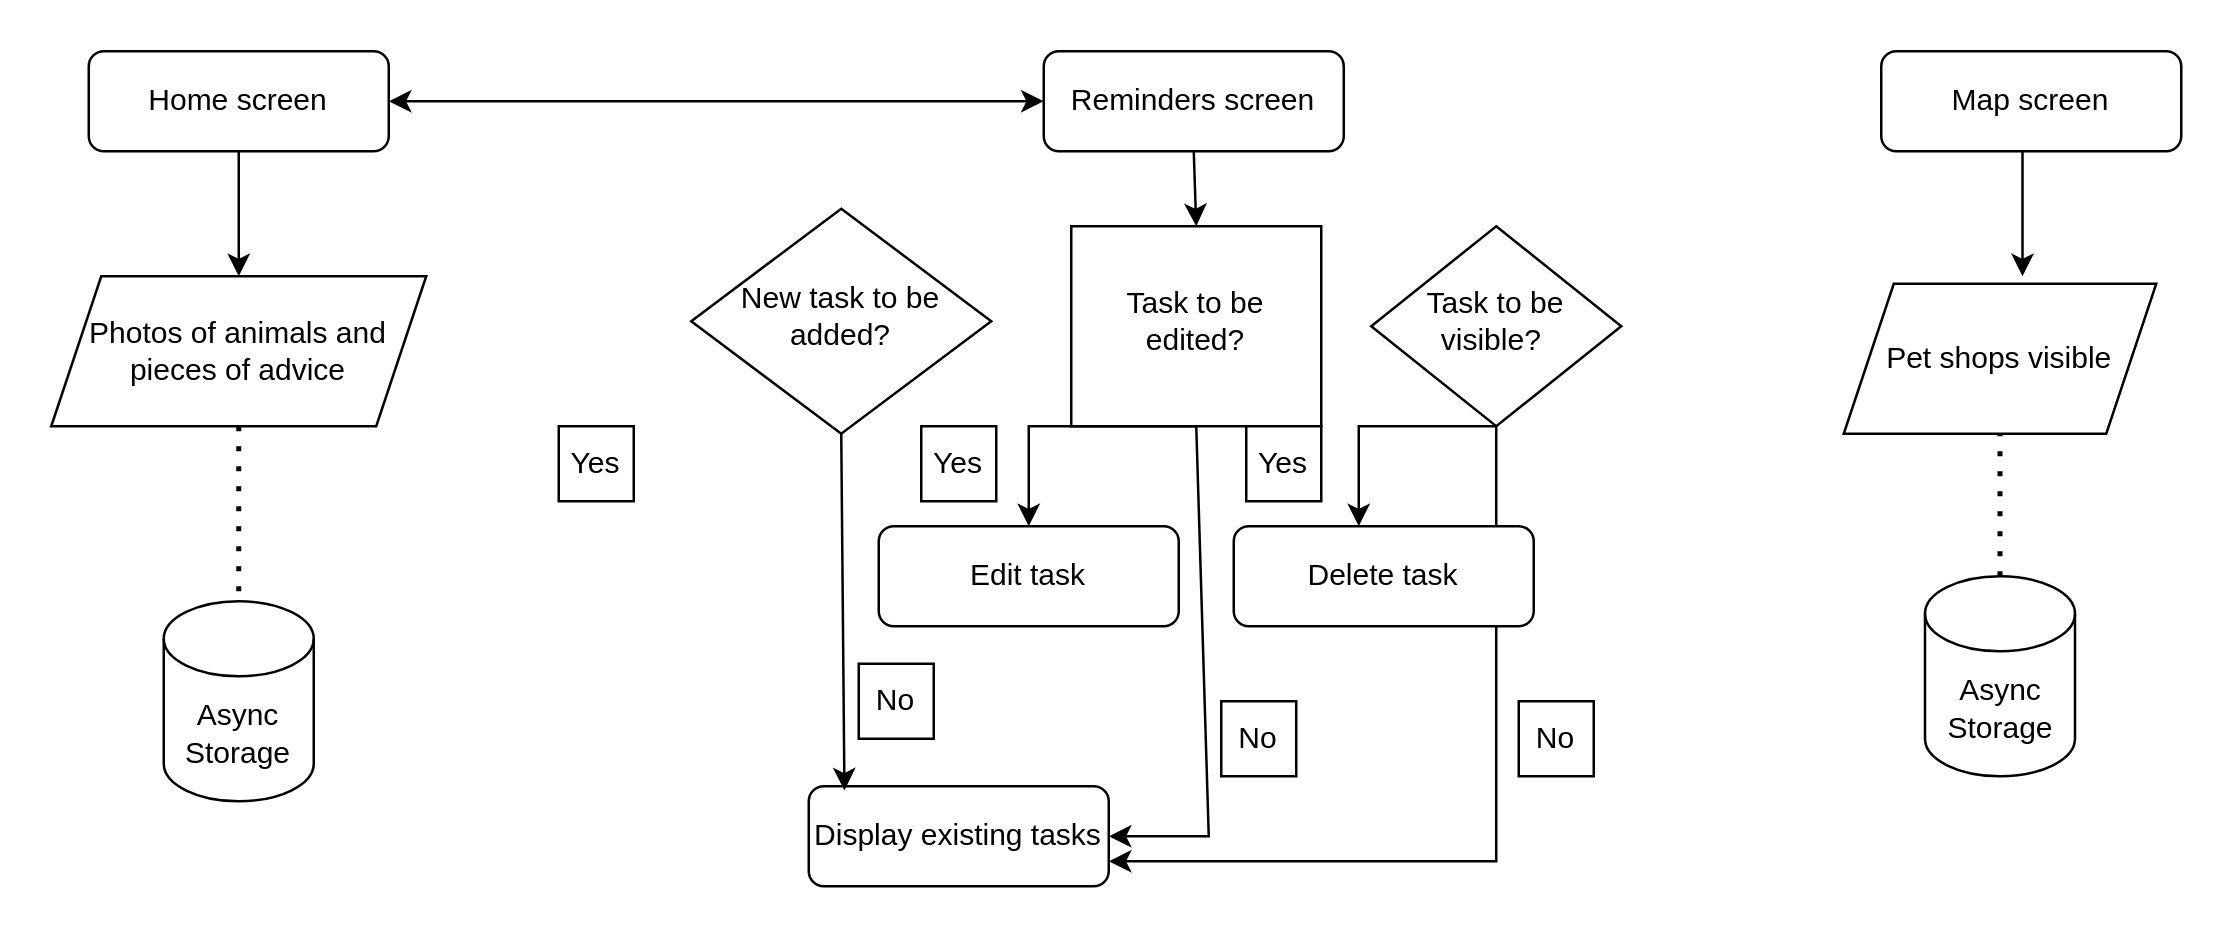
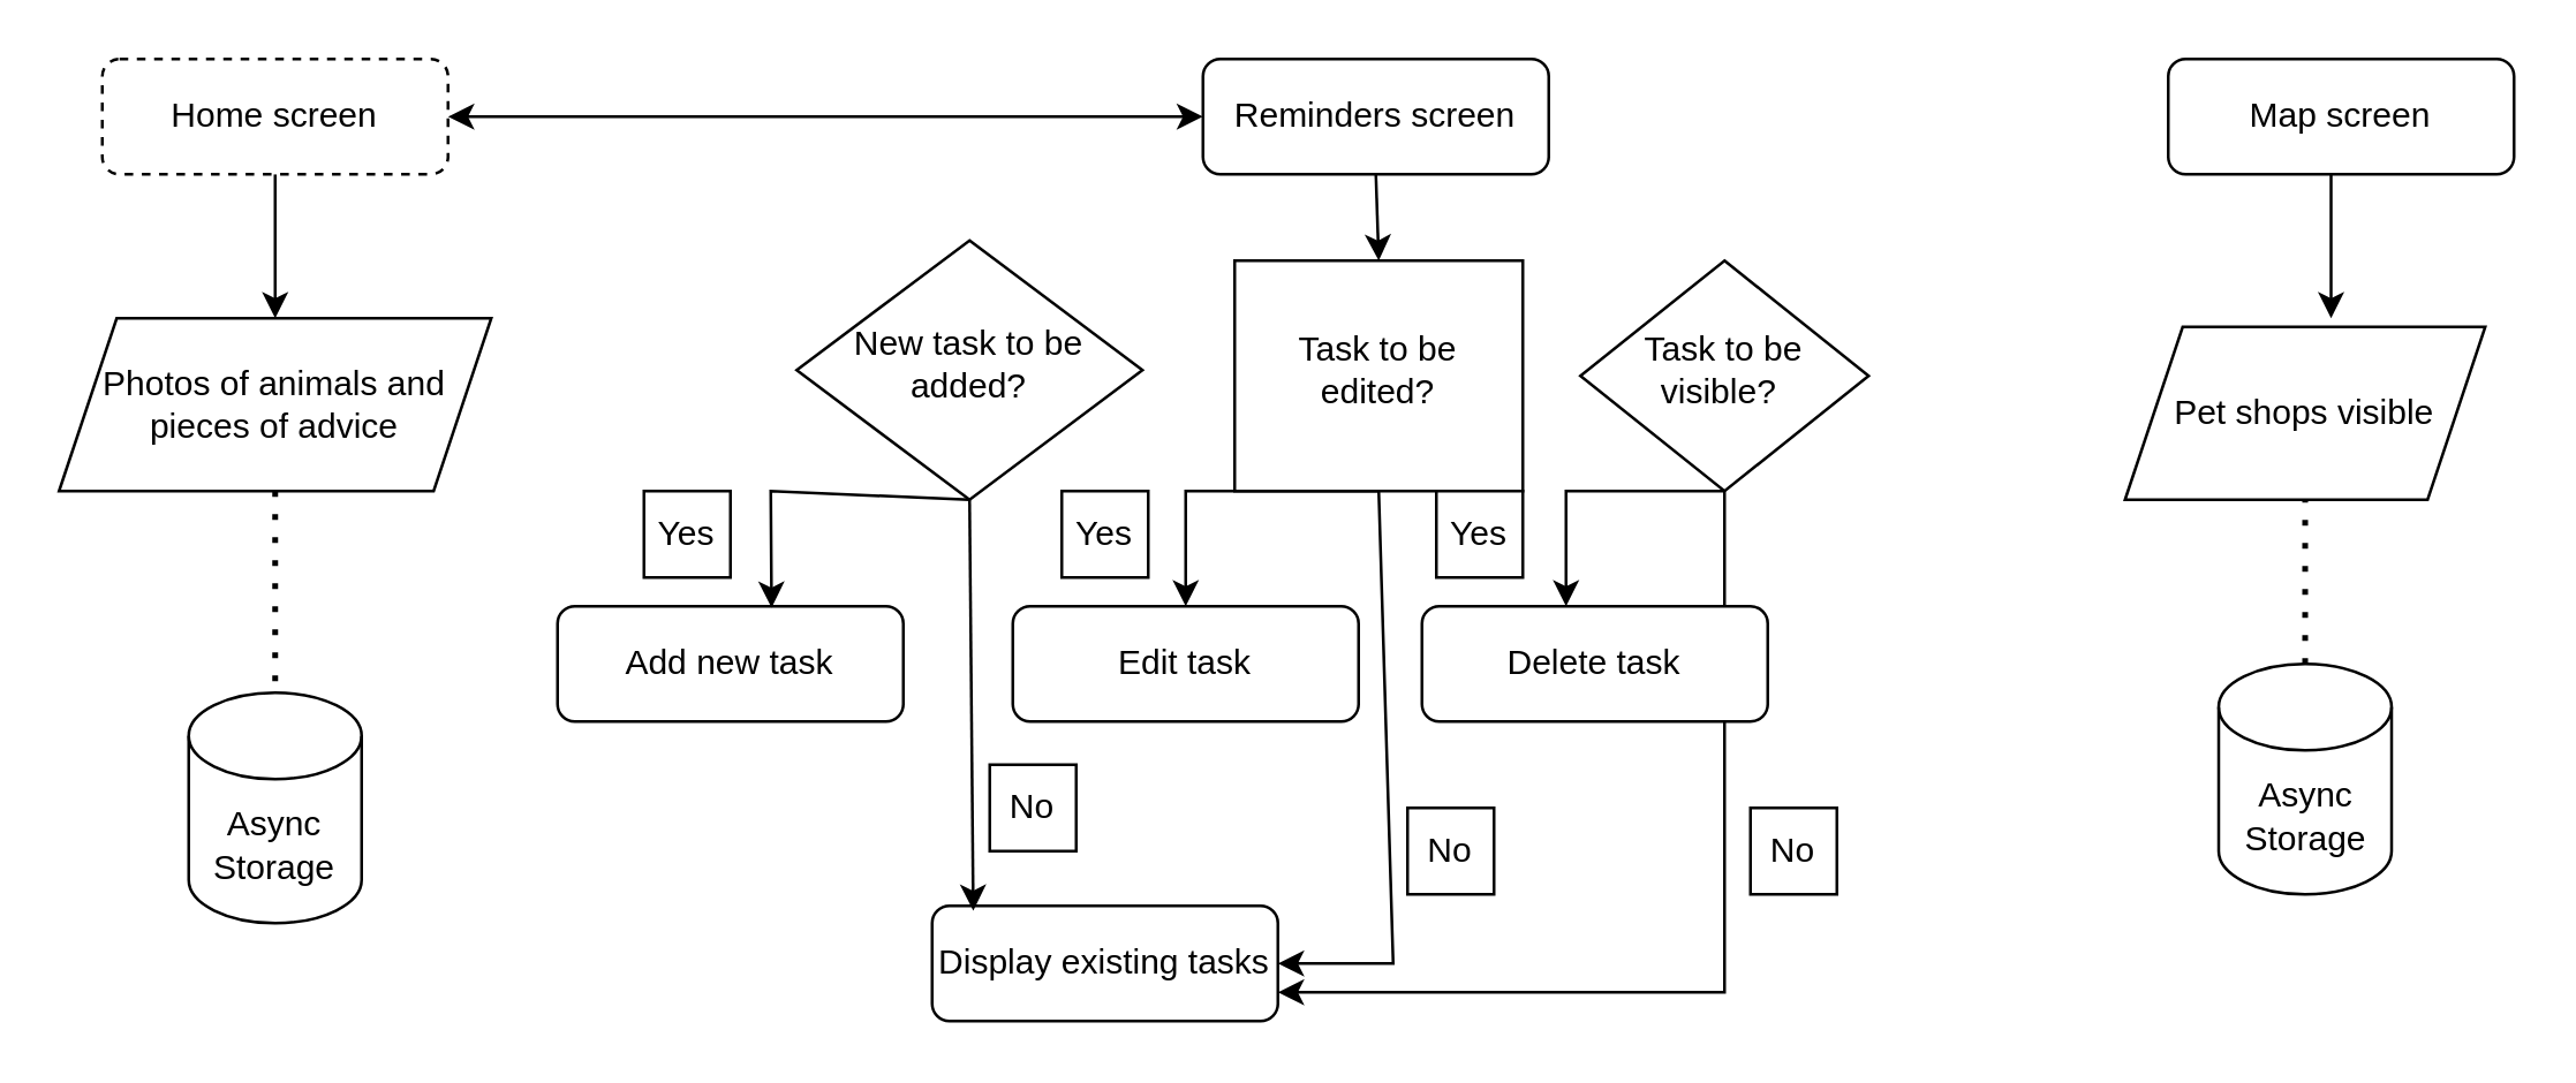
  <mxCell id="0" />
  <mxCell id="1" parent="0" />
  <mxCell id="2" value="" style="edgeStyle=orthogonalEdgeStyle;rounded=0;orthogonalLoop=1;jettySize=auto;html=1;" parent="1" source="3" target="4" edge="1"><mxGeometry relative="1" as="geometry" /></mxCell>
- <mxCell id="3" value="Home screen" style="rounded=1;whiteSpace=wrap;html=1;fontSize=12;glass=0;strokeWidth=1;shadow=0;" parent="1" vertex="1"><mxGeometry x="35" y="20" width="120" height="40" as="geometry" /></mxCell>
+ <mxCell id="3" value="Home screen" style="rounded=1;whiteSpace=wrap;html=1;fontSize=12;glass=0;strokeWidth=1;shadow=0;dashed=1;" parent="1" vertex="1"><mxGeometry x="35" y="20" width="120" height="40" as="geometry" /></mxCell>
  <mxCell id="4" value="Photos of animals and pieces of advice" style="shape=parallelogram;perimeter=parallelogramPerimeter;whiteSpace=wrap;html=1;fixedSize=1;" parent="1" vertex="1"><mxGeometry x="20" y="110" width="150" height="60" as="geometry" /></mxCell>
  <mxCell id="5" value="Reminders screen" style="rounded=1;whiteSpace=wrap;html=1;fontSize=12;glass=0;strokeWidth=1;shadow=0;" parent="1" vertex="1"><mxGeometry x="417" y="20" width="120" height="40" as="geometry" /></mxCell>
  <mxCell id="6" value="New task to be added?" style="rhombus;whiteSpace=wrap;html=1;shadow=0;fontFamily=Helvetica;fontSize=12;align=center;strokeWidth=1;spacing=6;spacingTop=-4;" parent="1" vertex="1"><mxGeometry x="276" y="83" width="120" height="90" as="geometry" /></mxCell>
  <mxCell id="7" value="Task to be edited?" style="whiteSpace=wrap;html=1;shadow=0;fontFamily=Helvetica;fontSize=12;align=center;strokeWidth=1;spacing=6;spacingTop=-4;rounded=0;" parent="1" vertex="1"><mxGeometry x="428" y="90" width="100" height="80" as="geometry" /></mxCell>
  <mxCell id="8" style="edgeStyle=orthogonalEdgeStyle;rounded=0;orthogonalLoop=1;jettySize=auto;html=1;exitX=0.5;exitY=1;exitDx=0;exitDy=0;entryX=1;entryY=0.75;entryDx=0;entryDy=0;" edge="1" parent="1" source="9" target="16"><mxGeometry relative="1" as="geometry" /></mxCell>
  <mxCell id="9" value="Task to be visible?&amp;nbsp;" style="rhombus;whiteSpace=wrap;html=1;shadow=0;fontFamily=Helvetica;fontSize=12;align=center;strokeWidth=1;spacing=6;spacingTop=-4;" parent="1" vertex="1"><mxGeometry x="548" y="90" width="100" height="80" as="geometry" /></mxCell>
  <mxCell id="10" value="Map screen" style="rounded=1;whiteSpace=wrap;html=1;fontSize=12;glass=0;strokeWidth=1;shadow=0;" parent="1" vertex="1"><mxGeometry x="752" y="20" width="120" height="40" as="geometry" /></mxCell>
  <mxCell id="11" value="Pet shops visible" style="shape=parallelogram;perimeter=parallelogramPerimeter;whiteSpace=wrap;html=1;fixedSize=1;" parent="1" vertex="1"><mxGeometry x="737" y="113" width="125" height="60" as="geometry" /></mxCell>
+ <mxCell id="12" value="Add new task" style="rounded=1;whiteSpace=wrap;html=1;fontSize=12;glass=0;strokeWidth=1;shadow=0;" parent="1" vertex="1"><mxGeometry x="193" y="210" width="120" height="40" as="geometry" /></mxCell>
  <mxCell id="13" value="Edit task" style="rounded=1;whiteSpace=wrap;html=1;fontSize=12;glass=0;strokeWidth=1;shadow=0;" parent="1" vertex="1"><mxGeometry x="351" y="210" width="120" height="40" as="geometry" /></mxCell>
  <mxCell id="14" value="Delete task" style="rounded=1;whiteSpace=wrap;html=1;fontSize=12;glass=0;strokeWidth=1;shadow=0;" parent="1" vertex="1"><mxGeometry x="493" y="210" width="120" height="40" as="geometry" /></mxCell>
  <mxCell id="15" value="" style="edgeStyle=orthogonalEdgeStyle;rounded=0;orthogonalLoop=1;jettySize=auto;html=1;" parent="1" edge="1"><mxGeometry relative="1" as="geometry"><mxPoint x="808.5" y="60" as="sourcePoint" /><mxPoint x="808.5" y="110" as="targetPoint" /></mxGeometry></mxCell>
  <mxCell id="16" value="Display existing tasks" style="rounded=1;whiteSpace=wrap;html=1;fontSize=12;glass=0;strokeWidth=1;shadow=0;" vertex="1" parent="1"><mxGeometry x="323" y="314" width="120" height="40" as="geometry" /></mxCell>
+ <mxCell id="17" value="" style="endArrow=classic;html=1;rounded=0;exitX=0.5;exitY=1;exitDx=0;exitDy=0;entryX=0.619;entryY=0.012;entryDx=0;entryDy=0;entryPerimeter=0;" edge="1" parent="1" source="6" target="12"><mxGeometry width="50" height="50" relative="1" as="geometry"><mxPoint x="383" y="270" as="sourcePoint" /><mxPoint x="433" y="220" as="targetPoint" /><Array as="points"><mxPoint x="267" y="170" /></Array></mxGeometry></mxCell>
  <mxCell id="18" value="" style="endArrow=classic;html=1;rounded=0;exitX=0.5;exitY=1;exitDx=0;exitDy=0;entryX=0.119;entryY=0.043;entryDx=0;entryDy=0;entryPerimeter=0;" edge="1" parent="1" source="6" target="16"><mxGeometry width="50" height="50" relative="1" as="geometry"><mxPoint x="383" y="270" as="sourcePoint" /><mxPoint x="433" y="220" as="targetPoint" /></mxGeometry></mxCell>
  <mxCell id="19" value="" style="endArrow=classic;html=1;rounded=0;exitX=0.5;exitY=1;exitDx=0;exitDy=0;entryX=0.5;entryY=0;entryDx=0;entryDy=0;" edge="1" parent="1" source="7" target="13"><mxGeometry width="50" height="50" relative="1" as="geometry"><mxPoint x="383" y="270" as="sourcePoint" /><mxPoint x="433" y="220" as="targetPoint" /><Array as="points"><mxPoint x="411" y="170" /></Array></mxGeometry></mxCell>
  <mxCell id="20" value="" style="endArrow=classic;html=1;rounded=0;entryX=1;entryY=0.5;entryDx=0;entryDy=0;exitX=0.5;exitY=1;exitDx=0;exitDy=0;" edge="1" parent="1" source="7" target="16"><mxGeometry width="50" height="50" relative="1" as="geometry"><mxPoint x="463" y="170" as="sourcePoint" /><mxPoint x="433" y="220" as="targetPoint" /><Array as="points"><mxPoint x="483" y="334" /></Array></mxGeometry></mxCell>
  <mxCell id="21" value="" style="endArrow=classic;html=1;rounded=0;exitX=0.5;exitY=1;exitDx=0;exitDy=0;" edge="1" parent="1" source="9"><mxGeometry width="50" height="50" relative="1" as="geometry"><mxPoint x="383" y="270" as="sourcePoint" /><mxPoint x="543" y="210" as="targetPoint" /><Array as="points"><mxPoint x="543" y="170" /></Array></mxGeometry></mxCell>
  <mxCell id="22" value="" style="endArrow=classic;html=1;rounded=0;exitX=0.5;exitY=1;exitDx=0;exitDy=0;entryX=0.5;entryY=0;entryDx=0;entryDy=0;" edge="1" parent="1" source="5" target="7"><mxGeometry width="50" height="50" relative="1" as="geometry"><mxPoint x="383" y="270" as="sourcePoint" /><mxPoint x="433" y="220" as="targetPoint" /></mxGeometry></mxCell>
  <mxCell id="23" value="" style="endArrow=none;dashed=1;html=1;dashPattern=1 3;strokeWidth=2;rounded=0;exitX=0.5;exitY=1;exitDx=0;exitDy=0;" edge="1" parent="1" source="4"><mxGeometry width="50" height="50" relative="1" as="geometry"><mxPoint x="83" y="320" as="sourcePoint" /><mxPoint x="95" y="240" as="targetPoint" /></mxGeometry></mxCell>
  <mxCell id="24" value="Async&lt;div&gt;Storage&lt;/div&gt;" style="shape=cylinder3;whiteSpace=wrap;html=1;boundedLbl=1;backgroundOutline=1;size=15;" vertex="1" parent="1"><mxGeometry x="65" y="240" width="60" height="80" as="geometry" /></mxCell>
  <mxCell id="25" value="Async&lt;div&gt;Storage&lt;/div&gt;" style="shape=cylinder3;whiteSpace=wrap;html=1;boundedLbl=1;backgroundOutline=1;size=15;" vertex="1" parent="1"><mxGeometry x="769.5" y="230" width="60" height="80" as="geometry" /></mxCell>
  <mxCell id="26" value="" style="endArrow=none;dashed=1;html=1;dashPattern=1 3;strokeWidth=2;rounded=0;entryX=0.5;entryY=1;entryDx=0;entryDy=0;exitX=0.5;exitY=0;exitDx=0;exitDy=0;exitPerimeter=0;" edge="1" parent="1" source="25" target="11"><mxGeometry width="50" height="50" relative="1" as="geometry"><mxPoint x="752" y="230" as="sourcePoint" /><mxPoint x="802" y="180" as="targetPoint" /></mxGeometry></mxCell>
  <mxCell id="27" value="" style="endArrow=classic;startArrow=classic;html=1;rounded=0;exitX=1;exitY=0.5;exitDx=0;exitDy=0;entryX=0;entryY=0.5;entryDx=0;entryDy=0;" edge="1" parent="1" source="3" target="5"><mxGeometry width="50" height="50" relative="1" as="geometry"><mxPoint x="383" y="270" as="sourcePoint" /><mxPoint x="433" y="220" as="targetPoint" /></mxGeometry></mxCell>
  <mxCell id="28" value="Yes" style="whiteSpace=wrap;html=1;aspect=fixed;" vertex="1" parent="1"><mxGeometry x="223" y="170" width="30" height="30" as="geometry" /></mxCell>
  <mxCell id="29" value="No" style="whiteSpace=wrap;html=1;aspect=fixed;" vertex="1" parent="1"><mxGeometry x="607" y="280" width="30" height="30" as="geometry" /></mxCell>
  <mxCell id="30" value="No" style="whiteSpace=wrap;html=1;aspect=fixed;" vertex="1" parent="1"><mxGeometry x="488" y="280" width="30" height="30" as="geometry" /></mxCell>
  <mxCell id="31" value="No" style="whiteSpace=wrap;html=1;aspect=fixed;" vertex="1" parent="1"><mxGeometry x="343" y="265" width="30" height="30" as="geometry" /></mxCell>
  <mxCell id="32" value="Yes" style="whiteSpace=wrap;html=1;aspect=fixed;" vertex="1" parent="1"><mxGeometry x="498" y="170" width="30" height="30" as="geometry" /></mxCell>
  <mxCell id="33" value="Yes" style="whiteSpace=wrap;html=1;aspect=fixed;" vertex="1" parent="1"><mxGeometry x="368" y="170" width="30" height="30" as="geometry" /></mxCell>
